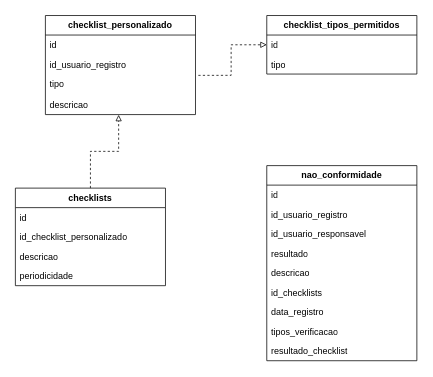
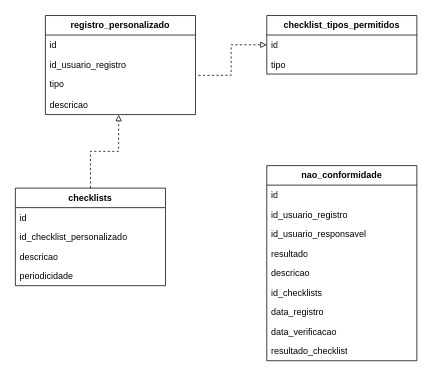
  <mxCell id="0" />
  <mxCell id="1" parent="0" />
- <mxCell id="2" value="&lt;b&gt;checklist_personalizado&lt;/b&gt;" style="swimlane;fontStyle=0;childLayout=stackLayout;horizontal=1;startSize=26;fillColor=none;horizontalStack=0;resizeParent=1;resizeParentMax=0;resizeLast=0;collapsible=1;marginBottom=0;whiteSpace=wrap;html=1;" vertex="1" parent="1"><mxGeometry x="60" y="20" width="200" height="132" as="geometry" /></mxCell>
+ <mxCell id="2" value="&lt;b&gt;registro_personalizado&lt;/b&gt;" style="swimlane;fontStyle=0;childLayout=stackLayout;horizontal=1;startSize=26;fillColor=none;horizontalStack=0;resizeParent=1;resizeParentMax=0;resizeLast=0;collapsible=1;marginBottom=0;whiteSpace=wrap;html=1;" vertex="1" parent="1"><mxGeometry x="60" y="20" width="200" height="132" as="geometry" /></mxCell>
  <mxCell id="3" value="id" style="text;strokeColor=none;fillColor=none;align=left;verticalAlign=top;spacingLeft=4;spacingRight=4;overflow=hidden;rotatable=0;points=[[0,0.5],[1,0.5]];portConstraint=eastwest;whiteSpace=wrap;html=1;" vertex="1" parent="2"><mxGeometry y="26" width="200" height="26" as="geometry" /></mxCell>
  <mxCell id="4" value="id_usuario_registro" style="text;strokeColor=none;fillColor=none;align=left;verticalAlign=top;spacingLeft=4;spacingRight=4;overflow=hidden;rotatable=0;points=[[0,0.5],[1,0.5]];portConstraint=eastwest;whiteSpace=wrap;html=1;" vertex="1" parent="2"><mxGeometry y="52" width="200" height="26" as="geometry" /></mxCell>
  <mxCell id="5" value="tipo" style="text;strokeColor=none;fillColor=none;align=left;verticalAlign=top;spacingLeft=4;spacingRight=4;overflow=hidden;rotatable=0;points=[[0,0.5],[1,0.5]];portConstraint=eastwest;whiteSpace=wrap;html=1;" vertex="1" parent="2"><mxGeometry y="78" width="200" height="28" as="geometry" /></mxCell>
  <mxCell id="6" value="descricao" style="text;strokeColor=none;fillColor=none;align=left;verticalAlign=top;spacingLeft=4;spacingRight=4;overflow=hidden;rotatable=0;points=[[0,0.5],[1,0.5]];portConstraint=eastwest;whiteSpace=wrap;html=1;" vertex="1" parent="2"><mxGeometry y="106" width="200" height="26" as="geometry" /></mxCell>
  <mxCell id="7" value="&lt;b&gt;checklist_tipos_permitidos&lt;/b&gt;" style="swimlane;fontStyle=0;childLayout=stackLayout;horizontal=1;startSize=26;fillColor=none;horizontalStack=0;resizeParent=1;resizeParentMax=0;resizeLast=0;collapsible=1;marginBottom=0;whiteSpace=wrap;html=1;" vertex="1" parent="1"><mxGeometry x="355" y="20" width="200" height="78" as="geometry" /></mxCell>
  <mxCell id="8" value="id" style="text;strokeColor=none;fillColor=none;align=left;verticalAlign=top;spacingLeft=4;spacingRight=4;overflow=hidden;rotatable=0;points=[[0,0.5],[1,0.5]];portConstraint=eastwest;whiteSpace=wrap;html=1;" vertex="1" parent="7"><mxGeometry y="26" width="200" height="26" as="geometry" /></mxCell>
  <mxCell id="9" value="tipo" style="text;strokeColor=none;fillColor=none;align=left;verticalAlign=top;spacingLeft=4;spacingRight=4;overflow=hidden;rotatable=0;points=[[0,0.5],[1,0.5]];portConstraint=eastwest;whiteSpace=wrap;html=1;" vertex="1" parent="7"><mxGeometry y="52" width="200" height="26" as="geometry" /></mxCell>
  <mxCell id="10" style="edgeStyle=orthogonalEdgeStyle;rounded=0;orthogonalLoop=1;jettySize=auto;html=1;entryX=0.488;entryY=1.01;entryDx=0;entryDy=0;entryPerimeter=0;dashed=1;endArrow=block;endFill=0;" edge="1" parent="1" source="11" target="6"><mxGeometry relative="1" as="geometry" /></mxCell>
  <mxCell id="11" value="&lt;b&gt;checklists&lt;/b&gt;" style="swimlane;fontStyle=0;childLayout=stackLayout;horizontal=1;startSize=26;fillColor=none;horizontalStack=0;resizeParent=1;resizeParentMax=0;resizeLast=0;collapsible=1;marginBottom=0;whiteSpace=wrap;html=1;" vertex="1" parent="1"><mxGeometry x="20" y="250" width="200" height="130" as="geometry" /></mxCell>
  <mxCell id="12" value="id" style="text;strokeColor=none;fillColor=none;align=left;verticalAlign=top;spacingLeft=4;spacingRight=4;overflow=hidden;rotatable=0;points=[[0,0.5],[1,0.5]];portConstraint=eastwest;whiteSpace=wrap;html=1;" vertex="1" parent="11"><mxGeometry y="26" width="200" height="26" as="geometry" /></mxCell>
  <mxCell id="13" value="id_checklist_personalizado" style="text;strokeColor=none;fillColor=none;align=left;verticalAlign=top;spacingLeft=4;spacingRight=4;overflow=hidden;rotatable=0;points=[[0,0.5],[1,0.5]];portConstraint=eastwest;whiteSpace=wrap;html=1;" vertex="1" parent="11"><mxGeometry y="52" width="200" height="26" as="geometry" /></mxCell>
  <mxCell id="14" value="descricao" style="text;strokeColor=none;fillColor=none;align=left;verticalAlign=top;spacingLeft=4;spacingRight=4;overflow=hidden;rotatable=0;points=[[0,0.5],[1,0.5]];portConstraint=eastwest;whiteSpace=wrap;html=1;" vertex="1" parent="11"><mxGeometry y="78" width="200" height="26" as="geometry" /></mxCell>
  <mxCell id="15" value="periodicidade" style="text;strokeColor=none;fillColor=none;align=left;verticalAlign=top;spacingLeft=4;spacingRight=4;overflow=hidden;rotatable=0;points=[[0,0.5],[1,0.5]];portConstraint=eastwest;whiteSpace=wrap;html=1;" vertex="1" parent="11"><mxGeometry y="104" width="200" height="26" as="geometry" /></mxCell>
  <mxCell id="16" value="&lt;b&gt;nao_conformidade&lt;/b&gt;" style="swimlane;fontStyle=0;childLayout=stackLayout;horizontal=1;startSize=26;fillColor=none;horizontalStack=0;resizeParent=1;resizeParentMax=0;resizeLast=0;collapsible=1;marginBottom=0;whiteSpace=wrap;html=1;" vertex="1" parent="1"><mxGeometry x="355" y="220" width="200" height="260" as="geometry" /></mxCell>
  <mxCell id="17" value="id" style="text;strokeColor=none;fillColor=none;align=left;verticalAlign=top;spacingLeft=4;spacingRight=4;overflow=hidden;rotatable=0;points=[[0,0.5],[1,0.5]];portConstraint=eastwest;whiteSpace=wrap;html=1;" vertex="1" parent="16"><mxGeometry y="26" width="200" height="26" as="geometry" /></mxCell>
  <mxCell id="18" value="id_usuario_registro" style="text;strokeColor=none;fillColor=none;align=left;verticalAlign=top;spacingLeft=4;spacingRight=4;overflow=hidden;rotatable=0;points=[[0,0.5],[1,0.5]];portConstraint=eastwest;whiteSpace=wrap;html=1;" vertex="1" parent="16"><mxGeometry y="52" width="200" height="26" as="geometry" /></mxCell>
  <mxCell id="19" value="id_usuario_responsavel" style="text;strokeColor=none;fillColor=none;align=left;verticalAlign=top;spacingLeft=4;spacingRight=4;overflow=hidden;rotatable=0;points=[[0,0.5],[1,0.5]];portConstraint=eastwest;whiteSpace=wrap;html=1;" vertex="1" parent="16"><mxGeometry y="78" width="200" height="26" as="geometry" /></mxCell>
  <mxCell id="20" value="resultado" style="text;strokeColor=none;fillColor=none;align=left;verticalAlign=top;spacingLeft=4;spacingRight=4;overflow=hidden;rotatable=0;points=[[0,0.5],[1,0.5]];portConstraint=eastwest;whiteSpace=wrap;html=1;" vertex="1" parent="16"><mxGeometry y="104" width="200" height="26" as="geometry" /></mxCell>
  <mxCell id="21" value="descricao" style="text;strokeColor=none;fillColor=none;align=left;verticalAlign=top;spacingLeft=4;spacingRight=4;overflow=hidden;rotatable=0;points=[[0,0.5],[1,0.5]];portConstraint=eastwest;whiteSpace=wrap;html=1;" vertex="1" parent="16"><mxGeometry y="130" width="200" height="26" as="geometry" /></mxCell>
  <mxCell id="22" value="id_checklists" style="text;strokeColor=none;fillColor=none;align=left;verticalAlign=top;spacingLeft=4;spacingRight=4;overflow=hidden;rotatable=0;points=[[0,0.5],[1,0.5]];portConstraint=eastwest;whiteSpace=wrap;html=1;" vertex="1" parent="16"><mxGeometry y="156" width="200" height="26" as="geometry" /></mxCell>
  <mxCell id="23" value="data_registro" style="text;strokeColor=none;fillColor=none;align=left;verticalAlign=top;spacingLeft=4;spacingRight=4;overflow=hidden;rotatable=0;points=[[0,0.5],[1,0.5]];portConstraint=eastwest;whiteSpace=wrap;html=1;" vertex="1" parent="16"><mxGeometry y="182" width="200" height="26" as="geometry" /></mxCell>
- <mxCell id="24" value="tipos_verificacao" style="text;strokeColor=none;fillColor=none;align=left;verticalAlign=top;spacingLeft=4;spacingRight=4;overflow=hidden;rotatable=0;points=[[0,0.5],[1,0.5]];portConstraint=eastwest;whiteSpace=wrap;html=1;" vertex="1" parent="16"><mxGeometry y="208" width="200" height="26" as="geometry" /></mxCell>
+ <mxCell id="24" value="data_verificacao" style="text;strokeColor=none;fillColor=none;align=left;verticalAlign=top;spacingLeft=4;spacingRight=4;overflow=hidden;rotatable=0;points=[[0,0.5],[1,0.5]];portConstraint=eastwest;whiteSpace=wrap;html=1;" vertex="1" parent="16"><mxGeometry y="208" width="200" height="26" as="geometry" /></mxCell>
  <mxCell id="25" value="resultado_checklist" style="text;strokeColor=none;fillColor=none;align=left;verticalAlign=top;spacingLeft=4;spacingRight=4;overflow=hidden;rotatable=0;points=[[0,0.5],[1,0.5]];portConstraint=eastwest;whiteSpace=wrap;html=1;" vertex="1" parent="16"><mxGeometry y="234" width="200" height="26" as="geometry" /></mxCell>
  <mxCell id="26" style="edgeStyle=orthogonalEdgeStyle;rounded=0;orthogonalLoop=1;jettySize=auto;html=1;exitX=1.019;exitY=0.062;exitDx=0;exitDy=0;exitPerimeter=0;dashed=1;endArrow=block;endFill=0;" edge="1" parent="1" source="5" target="7"><mxGeometry relative="1" as="geometry" /></mxCell>
